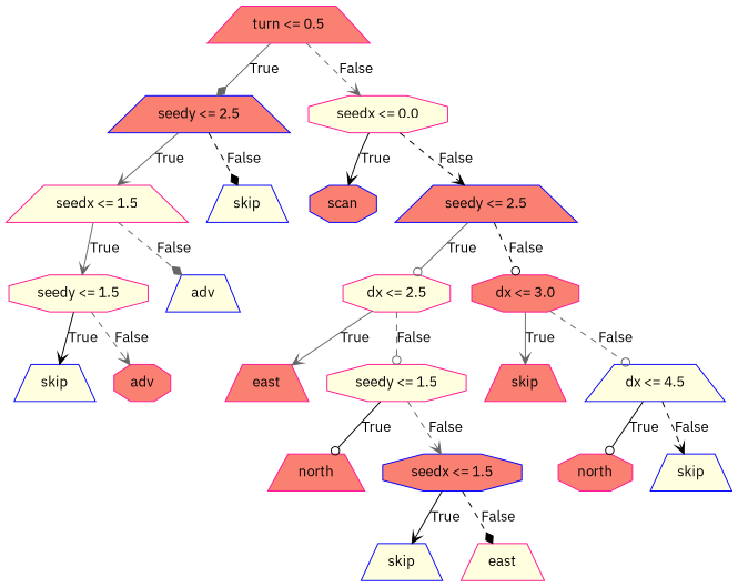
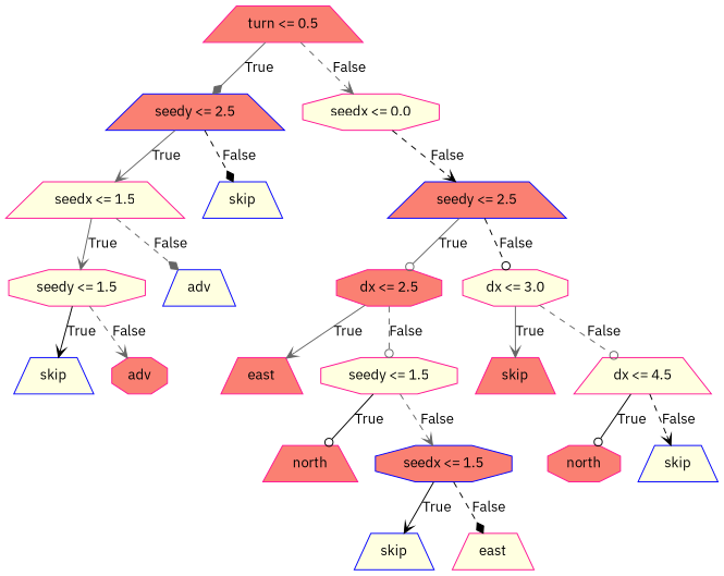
  digraph {
    fontname="IBM Plex Sans"
    node [color=deeppink fillcolor=lightyellow fontname="IBM Plex Sans" shape=trapezium style=filled]
    edge [arrowhead=vee color=gray40 fontname="IBM Plex Sans"]
    n1 [fillcolor=salmon label="turn <= 0.5"]
    n2 [color=blue fillcolor=salmon label="seedy <= 2.5"]
    n3 [label="seedx <= 0.0" shape=octagon]
    n4 [label="seedx <= 1.5"]
    n5 [color=blue label=skip]
-   n6 [color=blue fillcolor=salmon label=scan shape=octagon]
    n7 [color=blue fillcolor=salmon label="seedy <= 2.5"]
    n8 [label="seedy <= 1.5" shape=octagon]
    n9 [color=blue label=adv]
    n10 [color=blue label=skip]
    n11 [fillcolor=salmon label=adv shape=octagon]
-   n12 [label="dx <= 2.5" shape=octagon]
-   n13 [fillcolor=salmon label="dx <= 3.0" shape=octagon]
+   n12 [fillcolor=salmon label="dx <= 2.5" shape=octagon]
+   n13 [label="dx <= 3.0" shape=octagon]
    n14 [fillcolor=salmon label=east]
    n15 [label="seedy <= 1.5" shape=octagon]
    n16 [fillcolor=salmon label=skip]
-   n17 [color=blue label="dx <= 4.5"]
+   n17 [label="dx <= 4.5"]
    n18 [fillcolor=salmon label=north]
    n19 [color=blue fillcolor=salmon label="seedx <= 1.5" shape=octagon]
    n20 [color=blue label=skip]
    n21 [label=east]
    n22 [fillcolor=salmon label=north shape=octagon]
    n23 [color=blue label=skip]
    n1 -> n2 [arrowhead=diamond label=True]
    n1 -> n3 [label=False style=dashed]
    n2 -> n4 [label=True]
    n2 -> n5 [arrowhead=diamond color=black label=False style=dashed]
-   n3 -> n6 [color=black label=True]
    n3 -> n7 [color=black label=False style=dashed]
    n4 -> n8 [label=True]
    n4 -> n9 [arrowhead=diamond label=False style=dashed]
    n7 -> n12 [arrowhead=odot label=True]
    n7 -> n13 [arrowhead=odot color=black label=False style=dashed]
    n8 -> n10 [color=black label=True]
    n8 -> n11 [label=False style=dashed]
    n12 -> n14 [label=True]
    n12 -> n15 [arrowhead=odot label=False style=dashed]
    n13 -> n16 [label=True]
    n13 -> n17 [arrowhead=odot label=False style=dashed]
    n15 -> n18 [arrowhead=odot color=black label=True]
    n15 -> n19 [label=False style=dashed]
    n17 -> n22 [arrowhead=odot color=black label=True]
    n17 -> n23 [color=black label=False style=dashed]
    n19 -> n20 [color=black label=True]
    n19 -> n21 [arrowhead=diamond color=black label=False style=dashed]
  }
